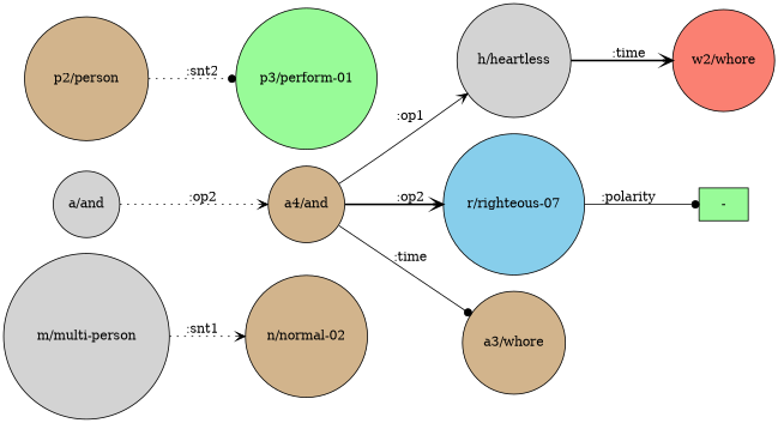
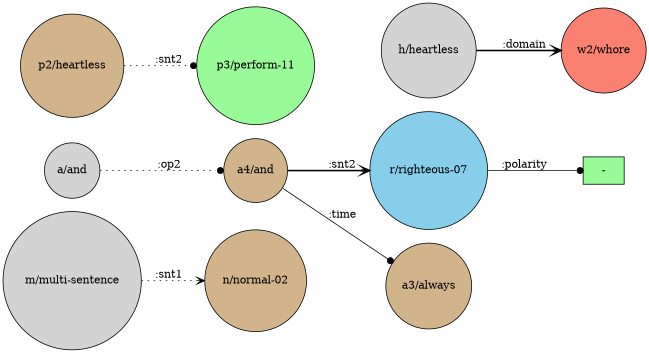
  digraph {
    rankdir=LR
    node [fillcolor=tan shape=circle style=filled]
    edge [arrowhead=vee style=dotted]
-   n1 [fillcolor=lightgrey label="m/multi-person"]
+   n1 [fillcolor=lightgrey label="m/multi-sentence"]
    n2 [label="n/normal-02"]
    n3 [fillcolor=lightgrey label="a/and"]
    n4 [label="a4/and"]
    n5 [fillcolor=lightgrey label="h/heartless"]
    n6 [fillcolor=skyblue label="r/righteous-07"]
-   n7 [label="a3/whore"]
+   n7 [label="a3/always"]
    n8 [fillcolor=salmon label="w2/whore"]
    n9 [fillcolor=palegreen label="-" shape=rectangle]
-   n10 [label="p2/person"]
-   n11 [fillcolor=palegreen label="p3/perform-01"]
+   n10 [label="p2/heartless"]
+   n11 [fillcolor=palegreen label="p3/perform-11"]
    n1 -> n2 [label=":snt1"]
-   n3 -> n4 [label=":op2"]
-   n4 -> n5 [label=":op1" style=solid]
-   n4 -> n6 [label=":op2" style=bold]
+   n3 -> n4 [arrowhead=dot label=":op2"]
+   n4 -> n6 [label=":snt2" style=bold]
    n4 -> n7 [arrowhead=dot label=":time" style=solid]
-   n5 -> n8 [label=":time" style=bold]
+   n5 -> n8 [label=":domain" style=bold]
    n6 -> n9 [arrowhead=dot label=":polarity" style=solid]
    n10 -> n11 [arrowhead=dot label=":snt2"]
  }
